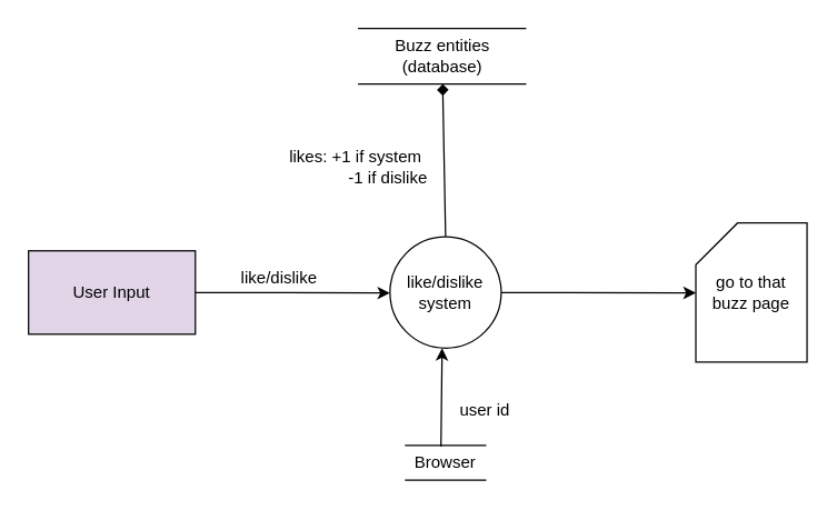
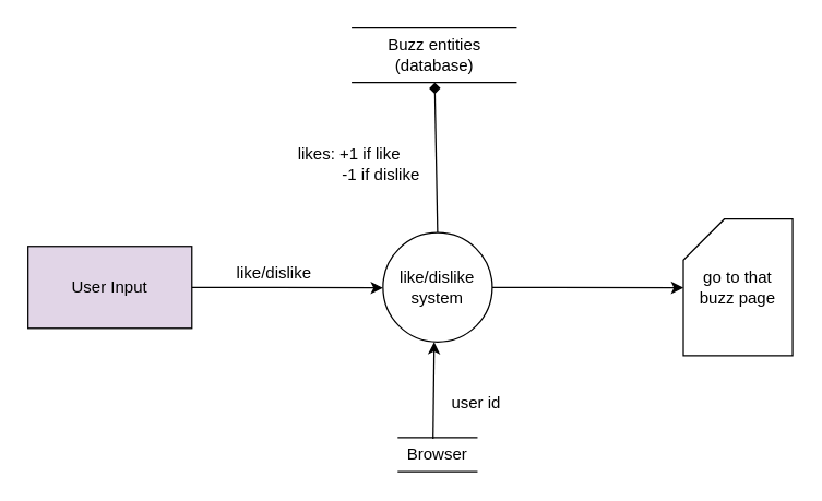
  <mxCell id="0" />
  <mxCell id="1" parent="0" />
  <mxCell id="2" style="edgeStyle=none;html=1;exitX=1;exitY=0.5;exitDx=0;exitDy=0;" edge="1" parent="1" source="3"><mxGeometry relative="1" as="geometry"><mxPoint x="280" y="210.333" as="targetPoint" /></mxGeometry></mxCell>
  <mxCell id="3" value="User Input" style="rounded=0;whiteSpace=wrap;html=1;fillColor=#e1d5e7;" vertex="1" parent="1"><mxGeometry x="20" y="180" width="120" height="60" as="geometry" /></mxCell>
  <mxCell id="4" value="like/dislike" style="text;html=1;align=center;verticalAlign=middle;resizable=0;points=[];autosize=1;strokeColor=none;fillColor=none;" vertex="1" parent="1"><mxGeometry x="160" y="185" width="80" height="30" as="geometry" /></mxCell>
  <mxCell id="5" style="edgeStyle=none;html=1;exitX=1;exitY=0.5;exitDx=0;exitDy=0;" edge="1" parent="1" source="7"><mxGeometry relative="1" as="geometry"><mxPoint x="500" y="210.286" as="targetPoint" /></mxGeometry></mxCell>
  <mxCell id="6" style="edgeStyle=none;html=1;exitX=0.5;exitY=0;exitDx=0;exitDy=0;endArrow=diamond;" edge="1" parent="1" source="7" target="11"><mxGeometry relative="1" as="geometry" /></mxCell>
  <mxCell id="7" value="like/dislike&lt;br&gt;system" style="ellipse;whiteSpace=wrap;html=1;aspect=fixed;" vertex="1" parent="1"><mxGeometry x="280" y="170" width="80" height="80" as="geometry" /></mxCell>
  <mxCell id="8" value="Browser" style="shape=partialRectangle;whiteSpace=wrap;html=1;left=0;right=0;fillColor=none;rounded=0;strokeColor=default;fontFamily=Helvetica;fontSize=12;fontColor=default;" vertex="1" parent="1"><mxGeometry x="291.25" y="320" width="57.5" height="25" as="geometry" /></mxCell>
  <mxCell id="9" style="edgeStyle=none;html=1;entryX=0.5;entryY=1;entryDx=0;entryDy=0;exitX=0.442;exitY=0.04;exitDx=0;exitDy=0;exitPerimeter=0;" edge="1" parent="1" source="8"><mxGeometry relative="1" as="geometry"><mxPoint x="320" y="320" as="sourcePoint" /><mxPoint x="317.5" y="250" as="targetPoint" /></mxGeometry></mxCell>
  <mxCell id="10" value="user id" style="text;html=1;align=center;verticalAlign=middle;resizable=0;points=[];autosize=1;strokeColor=none;fillColor=none;" vertex="1" parent="1"><mxGeometry x="317.5" y="280" width="60" height="30" as="geometry" /></mxCell>
  <mxCell id="11" value="Buzz entities&lt;br&gt;(database)" style="shape=partialRectangle;whiteSpace=wrap;html=1;left=0;right=0;fillColor=none;rounded=0;strokeColor=default;fontFamily=Helvetica;fontSize=12;fontColor=default;" vertex="1" parent="1"><mxGeometry x="257.5" y="20" width="120" height="40" as="geometry" /></mxCell>
- <mxCell id="12" value="likes: +1 if system&lt;br&gt;&amp;nbsp; &amp;nbsp; &amp;nbsp; &amp;nbsp; &amp;nbsp; &amp;nbsp; &amp;nbsp; -1 if dislike" style="text;html=1;align=center;verticalAlign=middle;resizable=0;points=[];autosize=1;strokeColor=none;fillColor=none;" vertex="1" parent="1"><mxGeometry x="190" y="100" width="130" height="40" as="geometry" /></mxCell>
+ <mxCell id="12" value="likes: +1 if like&lt;br&gt;&amp;nbsp; &amp;nbsp; &amp;nbsp; &amp;nbsp; &amp;nbsp; &amp;nbsp; &amp;nbsp; -1 if dislike" style="text;html=1;align=center;verticalAlign=middle;resizable=0;points=[];autosize=1;strokeColor=none;fillColor=none;" vertex="1" parent="1"><mxGeometry x="190" y="100" width="130" height="40" as="geometry" /></mxCell>
  <mxCell id="13" value="&lt;span style=&quot;&quot;&gt;go to that&lt;br&gt;buzz&amp;nbsp;&lt;/span&gt;&lt;span style=&quot;&quot;&gt;page&lt;/span&gt;" style="shape=card;whiteSpace=wrap;html=1;" vertex="1" parent="1"><mxGeometry x="500" y="160" width="80" height="100" as="geometry" /></mxCell>
